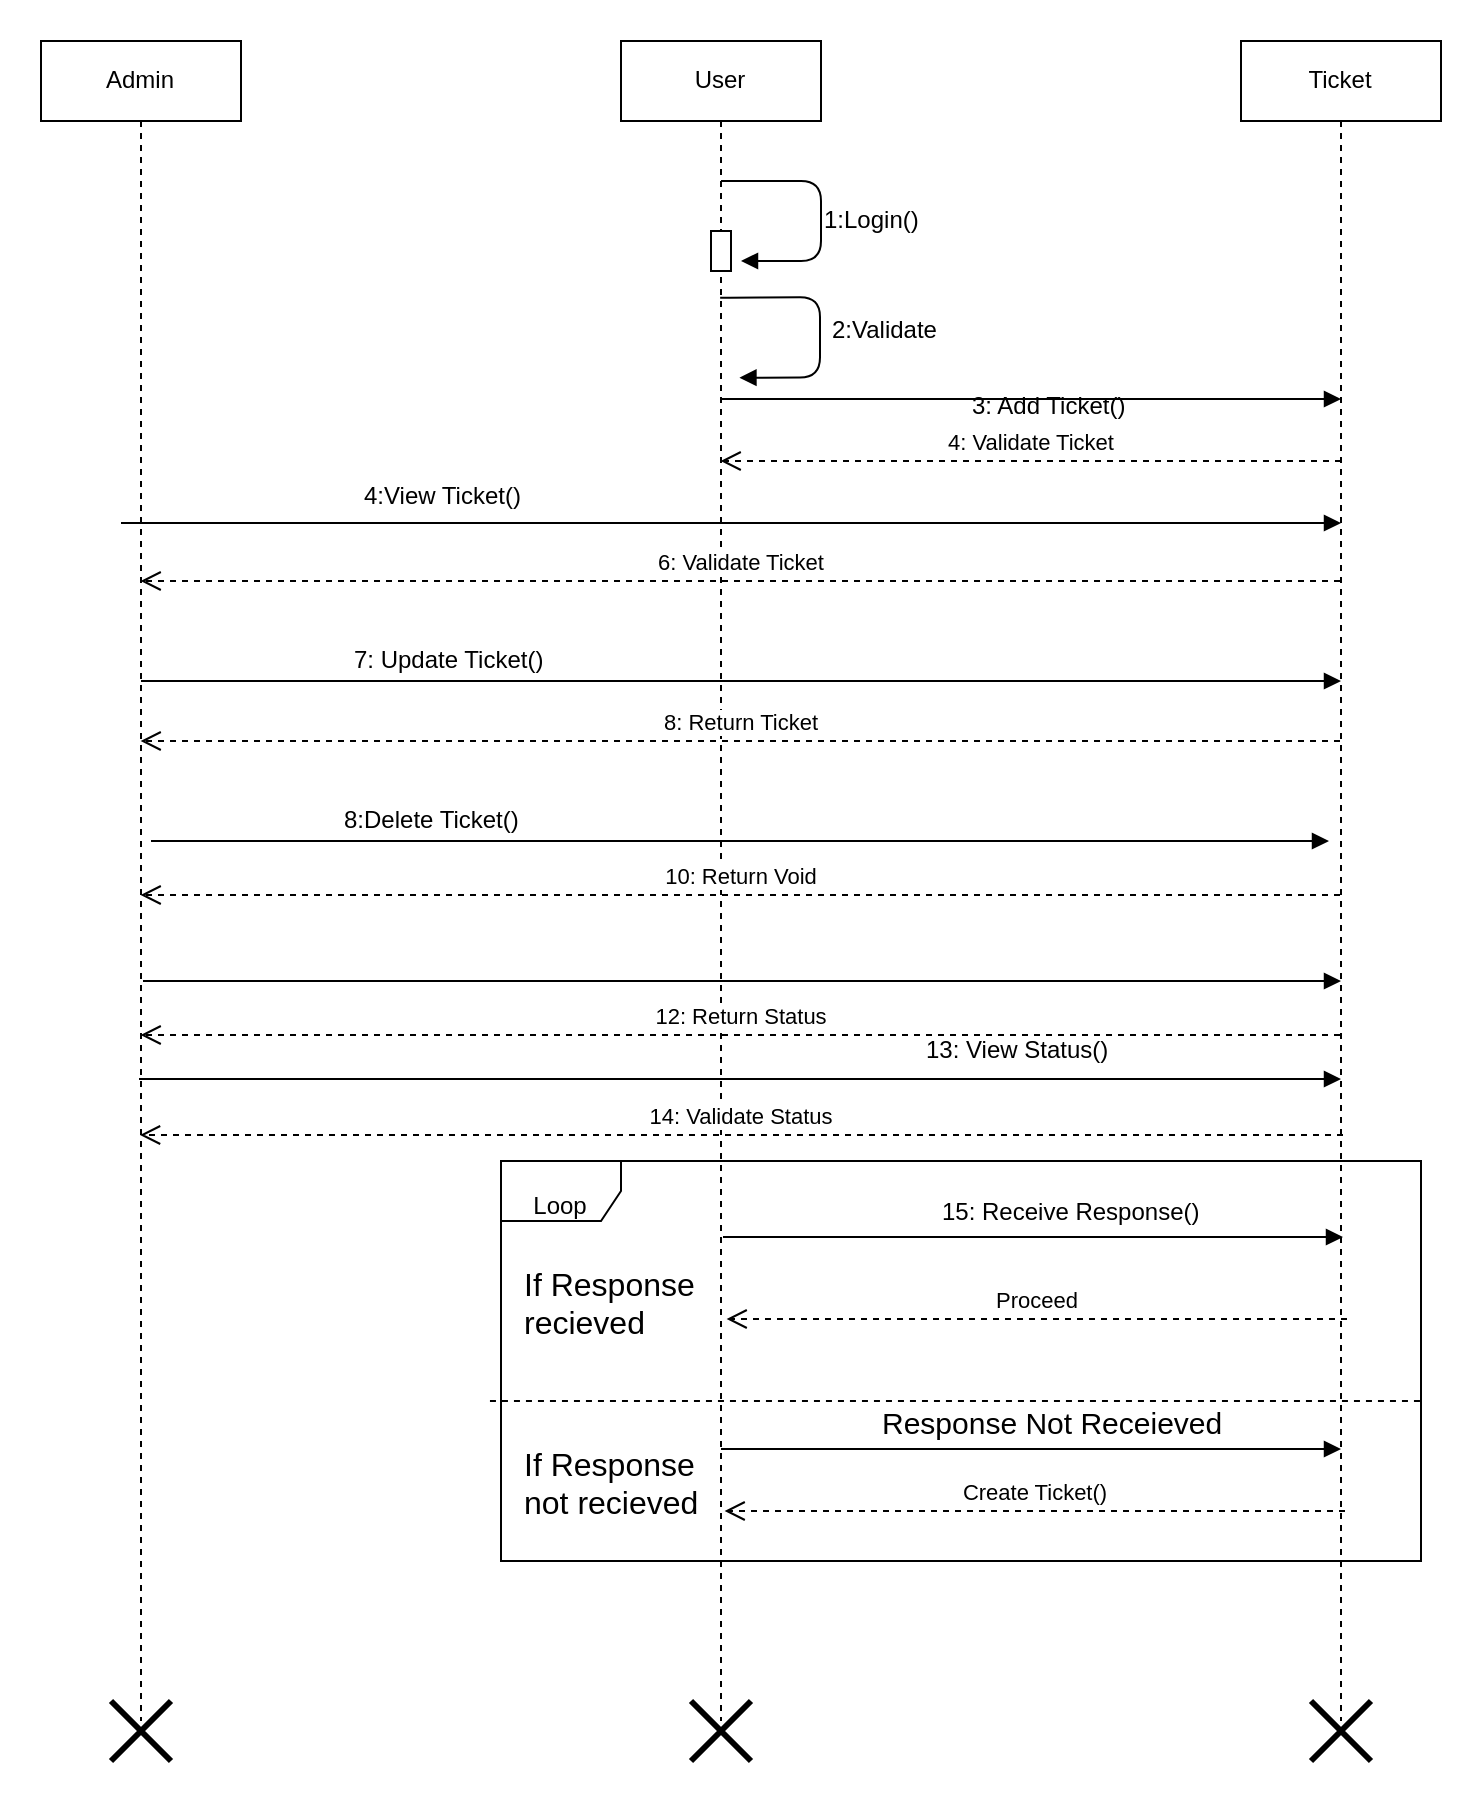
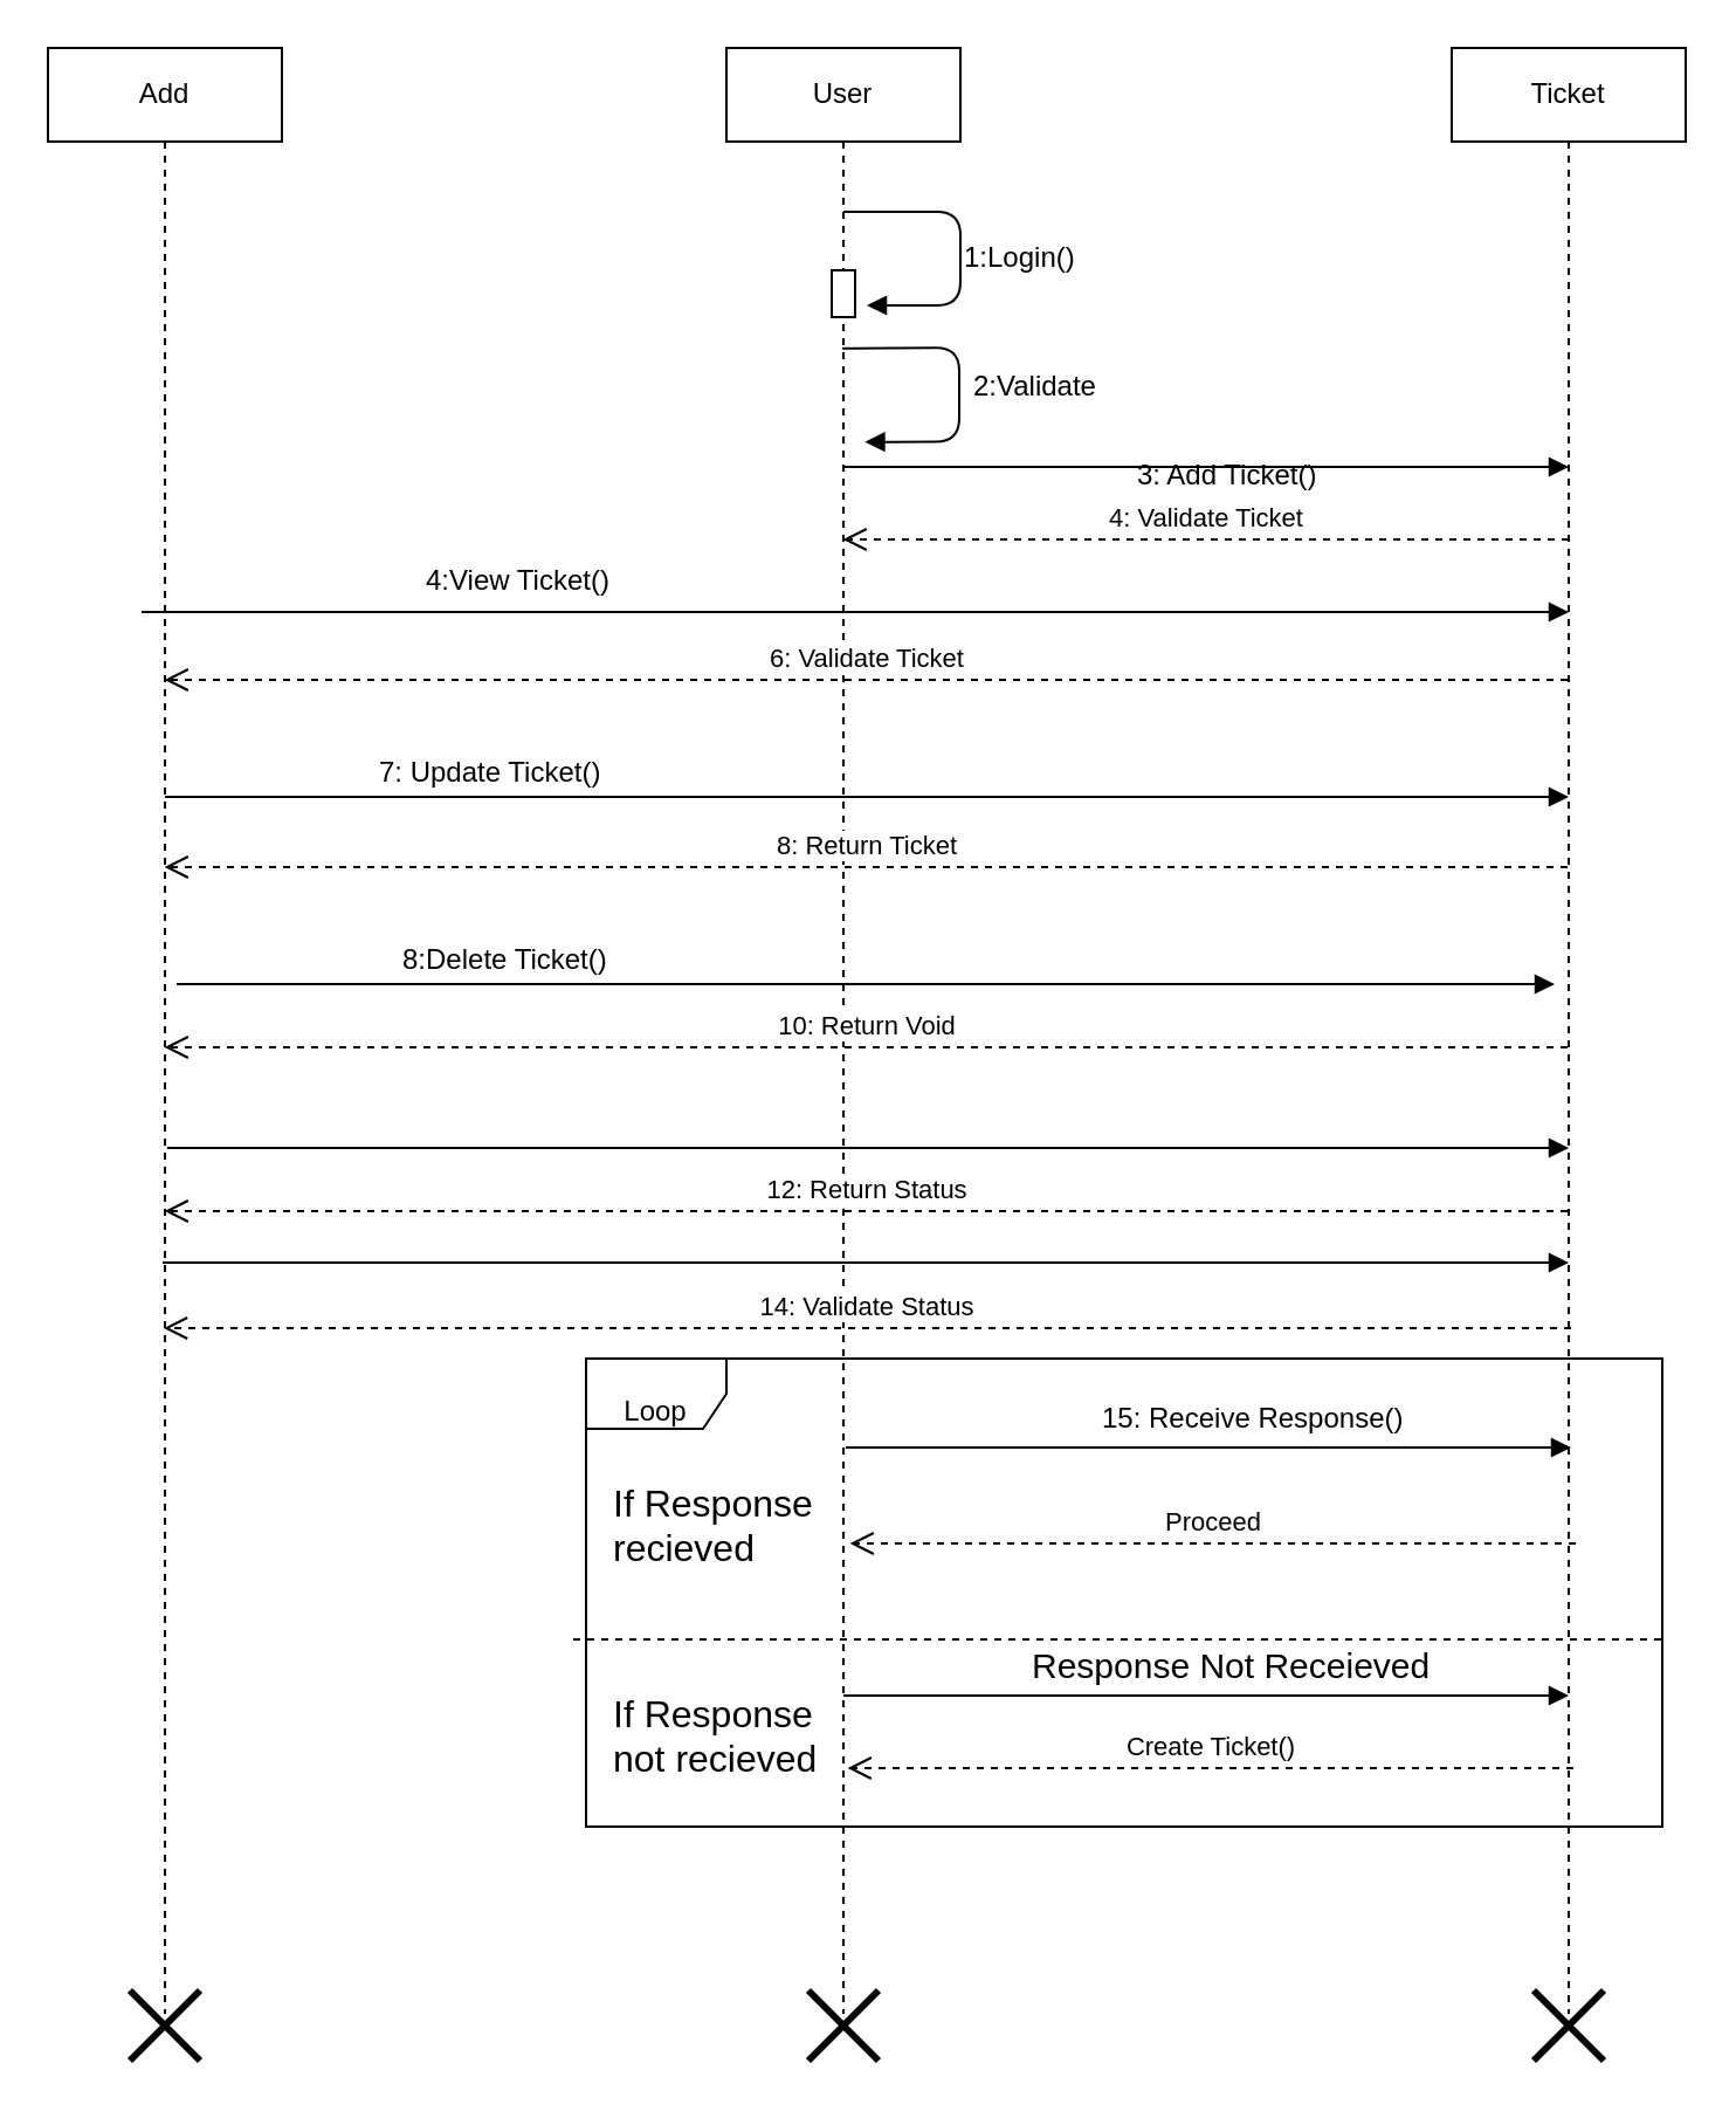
  <mxCell id="0" />
  <mxCell id="1" parent="0" />
- <mxCell id="2" value="Admin" style="shape=umlLifeline;perimeter=lifelinePerimeter;whiteSpace=wrap;html=1;container=1;collapsible=0;recursiveResize=0;outlineConnect=0;" parent="1" vertex="1"><mxGeometry x="20" y="20" width="100" height="840" as="geometry" /></mxCell>
+ <mxCell id="2" value="Add" style="shape=umlLifeline;perimeter=lifelinePerimeter;whiteSpace=wrap;html=1;container=1;collapsible=0;recursiveResize=0;outlineConnect=0;" parent="1" vertex="1"><mxGeometry x="20" y="20" width="100" height="840" as="geometry" /></mxCell>
  <mxCell id="3" value="Ticket" style="shape=umlLifeline;perimeter=lifelinePerimeter;whiteSpace=wrap;html=1;container=1;collapsible=0;recursiveResize=0;outlineConnect=0;" parent="1" vertex="1"><mxGeometry x="620" y="20" width="100" height="840" as="geometry" /></mxCell>
  <mxCell id="4" value="User" style="shape=umlLifeline;perimeter=lifelinePerimeter;whiteSpace=wrap;html=1;container=1;collapsible=0;recursiveResize=0;outlineConnect=0;" parent="1" vertex="1"><mxGeometry x="310" y="20" width="100" height="840" as="geometry" /></mxCell>
  <mxCell id="5" value="" style="endArrow=block;endFill=1;html=1;edgeStyle=orthogonalEdgeStyle;align=left;verticalAlign=top;" parent="1" edge="1"><mxGeometry x="-1" relative="1" as="geometry"><mxPoint x="60" y="261" as="sourcePoint" /><mxPoint x="670" y="261" as="targetPoint" /></mxGeometry></mxCell>
  <mxCell id="6" value="" style="resizable=0;html=1;align=left;verticalAlign=bottom;labelBackgroundColor=#ffffff;fontSize=10;" parent="5" connectable="0" vertex="1"><mxGeometry x="-1" relative="1" as="geometry" /></mxCell>
  <mxCell id="7" value="" style="rounded=0;whiteSpace=wrap;html=1;rotation=90;" parent="1" vertex="1"><mxGeometry x="350" y="120" width="20" height="10" as="geometry" /></mxCell>
  <mxCell id="8" value="" style="endArrow=block;endFill=1;html=1;edgeStyle=orthogonalEdgeStyle;align=left;verticalAlign=top;" parent="1" edge="1"><mxGeometry x="-1" relative="1" as="geometry"><mxPoint x="360" y="90" as="sourcePoint" /><mxPoint x="370" y="130" as="targetPoint" /><Array as="points"><mxPoint x="370" y="90" /><mxPoint x="410" y="90" /><mxPoint x="410" y="130" /></Array></mxGeometry></mxCell>
  <mxCell id="9" value="" style="resizable=0;html=1;align=left;verticalAlign=bottom;labelBackgroundColor=#ffffff;fontSize=10;" parent="8" connectable="0" vertex="1"><mxGeometry x="-1" relative="1" as="geometry" /></mxCell>
  <mxCell id="10" value="1:Login()" style="text;html=1;resizable=0;points=[];autosize=1;align=left;verticalAlign=top;spacingTop=-4;" parent="1" vertex="1"><mxGeometry x="410" y="100" width="60" height="20" as="geometry" /></mxCell>
  <mxCell id="11" value="" style="endArrow=block;endFill=1;html=1;edgeStyle=orthogonalEdgeStyle;align=left;verticalAlign=top;" parent="1" edge="1"><mxGeometry x="-1" relative="1" as="geometry"><mxPoint x="360" y="199" as="sourcePoint" /><mxPoint x="670" y="199" as="targetPoint" /></mxGeometry></mxCell>
  <mxCell id="12" value="" style="resizable=0;html=1;align=left;verticalAlign=bottom;labelBackgroundColor=#ffffff;fontSize=10;" parent="11" connectable="0" vertex="1"><mxGeometry x="-1" relative="1" as="geometry" /></mxCell>
  <mxCell id="13" value="3: Add Ticket()" style="text;html=1;resizable=0;points=[];autosize=1;align=left;verticalAlign=top;spacingTop=-4;" parent="1" vertex="1"><mxGeometry x="484" y="193" width="90" height="20" as="geometry" /></mxCell>
  <mxCell id="14" value="4: Validate Ticket" style="html=1;verticalAlign=bottom;endArrow=open;dashed=1;endSize=8;" parent="1" edge="1"><mxGeometry relative="1" as="geometry"><mxPoint x="670" y="230" as="sourcePoint" /><mxPoint x="359.81" y="230" as="targetPoint" /></mxGeometry></mxCell>
  <mxCell id="15" value="" style="endArrow=block;endFill=1;html=1;edgeStyle=orthogonalEdgeStyle;align=left;verticalAlign=top;" parent="1" edge="1"><mxGeometry x="-1" relative="1" as="geometry"><mxPoint x="359.569" y="148.345" as="sourcePoint" /><mxPoint x="369.224" y="188.345" as="targetPoint" /><Array as="points"><mxPoint x="369.5" y="148" /><mxPoint x="409.5" y="148" /><mxPoint x="409.5" y="188" /></Array></mxGeometry></mxCell>
  <mxCell id="16" value="" style="resizable=0;html=1;align=left;verticalAlign=bottom;labelBackgroundColor=#ffffff;fontSize=10;" parent="15" connectable="0" vertex="1"><mxGeometry x="-1" relative="1" as="geometry" /></mxCell>
  <mxCell id="17" value="2:Validate" style="text;html=1;resizable=0;points=[];autosize=1;align=left;verticalAlign=top;spacingTop=-4;" parent="1" vertex="1"><mxGeometry x="414" y="155" width="70" height="20" as="geometry" /></mxCell>
  <mxCell id="18" value="4:View Ticket()" style="text;html=1;resizable=0;points=[];autosize=1;align=left;verticalAlign=top;spacingTop=-4;" parent="1" vertex="1"><mxGeometry x="180" y="238" width="90" height="20" as="geometry" /></mxCell>
  <mxCell id="19" value="6: Validate Ticket" style="html=1;verticalAlign=bottom;endArrow=open;dashed=1;endSize=8;" parent="1" source="3" edge="1"><mxGeometry relative="1" as="geometry"><mxPoint x="360" y="290" as="sourcePoint" /><mxPoint x="69.81" y="290" as="targetPoint" /></mxGeometry></mxCell>
  <mxCell id="20" value="" style="endArrow=block;endFill=1;html=1;edgeStyle=orthogonalEdgeStyle;align=left;verticalAlign=top;" parent="1" edge="1"><mxGeometry x="-1" relative="1" as="geometry"><mxPoint x="70" y="340" as="sourcePoint" /><mxPoint x="670" y="340" as="targetPoint" /></mxGeometry></mxCell>
  <mxCell id="21" value="" style="resizable=0;html=1;align=left;verticalAlign=bottom;labelBackgroundColor=#ffffff;fontSize=10;" parent="20" connectable="0" vertex="1"><mxGeometry x="-1" relative="1" as="geometry" /></mxCell>
- <mxCell id="22" value="7: Update Ticket()" style="text;html=1;resizable=0;points=[];autosize=1;align=left;verticalAlign=top;spacingTop=-4;" parent="1" vertex="1"><mxGeometry x="175" y="320" width="110" height="20" as="geometry" /></mxCell>
+ <mxCell id="22" value="7: Update Ticket()" style="text;html=1;resizable=0;points=[];autosize=1;align=left;verticalAlign=top;spacingTop=-4;" parent="1" vertex="1"><mxGeometry x="160" y="320" width="110" height="20" as="geometry" /></mxCell>
  <mxCell id="23" value="8: Return Ticket" style="html=1;verticalAlign=bottom;endArrow=open;dashed=1;endSize=8;" parent="1" source="3" edge="1"><mxGeometry relative="1" as="geometry"><mxPoint x="490" y="370" as="sourcePoint" /><mxPoint x="69.81" y="370" as="targetPoint" /></mxGeometry></mxCell>
  <mxCell id="24" value="" style="endArrow=block;endFill=1;html=1;edgeStyle=orthogonalEdgeStyle;align=left;verticalAlign=top;" parent="1" edge="1"><mxGeometry x="-1" relative="1" as="geometry"><mxPoint x="75" y="420" as="sourcePoint" /><mxPoint x="664" y="420" as="targetPoint" /><Array as="points"><mxPoint x="655" y="420" /></Array></mxGeometry></mxCell>
  <mxCell id="25" value="" style="resizable=0;html=1;align=left;verticalAlign=bottom;labelBackgroundColor=#ffffff;fontSize=10;" parent="24" connectable="0" vertex="1"><mxGeometry x="-1" relative="1" as="geometry" /></mxCell>
  <mxCell id="26" value="8:Delete Ticket()" style="text;html=1;resizable=0;points=[];autosize=1;align=left;verticalAlign=top;spacingTop=-4;" parent="1" vertex="1"><mxGeometry x="170" y="400" width="100" height="20" as="geometry" /></mxCell>
  <mxCell id="27" value="10: Return Void" style="html=1;verticalAlign=bottom;endArrow=open;dashed=1;endSize=8;" parent="1" source="3" edge="1"><mxGeometry relative="1" as="geometry"><mxPoint x="360" y="447" as="sourcePoint" /><mxPoint x="69.81" y="447" as="targetPoint" /></mxGeometry></mxCell>
  <mxCell id="28" value="" style="endArrow=block;endFill=1;html=1;edgeStyle=orthogonalEdgeStyle;align=left;verticalAlign=top;" parent="1" edge="1"><mxGeometry x="-1" relative="1" as="geometry"><mxPoint x="71" y="490" as="sourcePoint" /><mxPoint x="670" y="490" as="targetPoint" /></mxGeometry></mxCell>
  <mxCell id="29" value="" style="resizable=0;html=1;align=left;verticalAlign=bottom;labelBackgroundColor=#ffffff;fontSize=10;" parent="28" connectable="0" vertex="1"><mxGeometry x="-1" relative="1" as="geometry" /></mxCell>
  <mxCell id="30" value="12: Return Status" style="html=1;verticalAlign=bottom;endArrow=open;dashed=1;endSize=8;" parent="1" source="3" edge="1"><mxGeometry relative="1" as="geometry"><mxPoint x="360" y="517" as="sourcePoint" /><mxPoint x="69.81" y="517" as="targetPoint" /></mxGeometry></mxCell>
  <mxCell id="31" value="" style="endArrow=block;endFill=1;html=1;edgeStyle=orthogonalEdgeStyle;align=left;verticalAlign=top;" parent="1" edge="1"><mxGeometry x="-1" relative="1" as="geometry"><mxPoint x="69" y="539" as="sourcePoint" /><mxPoint x="670" y="539" as="targetPoint" /></mxGeometry></mxCell>
  <mxCell id="32" value="" style="resizable=0;html=1;align=left;verticalAlign=bottom;labelBackgroundColor=#ffffff;fontSize=10;" parent="31" connectable="0" vertex="1"><mxGeometry x="-1" relative="1" as="geometry" /></mxCell>
- <mxCell id="33" value="13: View Status()" style="text;html=1;resizable=0;points=[];autosize=1;align=left;verticalAlign=top;spacingTop=-4;" parent="1" vertex="1"><mxGeometry x="461" y="515" width="110" height="20" as="geometry" /></mxCell>
  <mxCell id="34" value="14: Validate Status" style="html=1;verticalAlign=bottom;endArrow=open;dashed=1;endSize=8;" parent="1" target="2" edge="1"><mxGeometry relative="1" as="geometry"><mxPoint x="671" y="567" as="sourcePoint" /><mxPoint x="360.81" y="567" as="targetPoint" /></mxGeometry></mxCell>
  <mxCell id="35" value="&lt;br&gt;Loop" style="shape=umlFrame;whiteSpace=wrap;html=1;" parent="1" vertex="1"><mxGeometry x="250" y="580" width="460" height="200" as="geometry" /></mxCell>
  <mxCell id="36" value="" style="endArrow=none;dashed=1;html=1;exitX=-0.012;exitY=0.6;exitDx=0;exitDy=0;exitPerimeter=0;" parent="1" source="35" edge="1"><mxGeometry width="50" height="50" relative="1" as="geometry"><mxPoint x="300" y="700" as="sourcePoint" /><mxPoint x="710" y="700" as="targetPoint" /></mxGeometry></mxCell>
  <mxCell id="37" value="" style="endArrow=block;endFill=1;html=1;edgeStyle=orthogonalEdgeStyle;align=left;verticalAlign=top;" parent="1" edge="1"><mxGeometry x="-1" relative="1" as="geometry"><mxPoint x="361" y="618" as="sourcePoint" /><mxPoint x="671" y="618" as="targetPoint" /></mxGeometry></mxCell>
  <mxCell id="38" value="" style="resizable=0;html=1;align=left;verticalAlign=bottom;labelBackgroundColor=#ffffff;fontSize=10;" parent="37" connectable="0" vertex="1"><mxGeometry x="-1" relative="1" as="geometry" /></mxCell>
  <mxCell id="39" value="15: Receive Response()" style="text;html=1;resizable=0;points=[];autosize=1;align=left;verticalAlign=top;spacingTop=-4;" parent="1" vertex="1"><mxGeometry x="469" y="596" width="140" height="20" as="geometry" /></mxCell>
  <mxCell id="40" value="If Response &lt;br style=&quot;font-size: 16px;&quot;&gt;recieved" style="text;html=1;resizable=0;points=[];autosize=1;align=left;verticalAlign=top;spacingTop=-4;fontSize=16;" parent="1" vertex="1"><mxGeometry x="260" y="630" width="80" height="30" as="geometry" /></mxCell>
  <mxCell id="41" value="Proceed" style="html=1;verticalAlign=bottom;endArrow=open;dashed=1;endSize=8;" parent="1" edge="1"><mxGeometry relative="1" as="geometry"><mxPoint x="673" y="659" as="sourcePoint" /><mxPoint x="362.81" y="659" as="targetPoint" /></mxGeometry></mxCell>
  <mxCell id="42" value="If Response &lt;br style=&quot;font-size: 16px&quot;&gt;not recieved" style="text;html=1;resizable=0;points=[];autosize=1;align=left;verticalAlign=top;spacingTop=-4;fontSize=16;" parent="1" vertex="1"><mxGeometry x="260" y="720" width="100" height="40" as="geometry" /></mxCell>
  <mxCell id="43" value="" style="endArrow=block;endFill=1;html=1;edgeStyle=orthogonalEdgeStyle;align=left;verticalAlign=top;" parent="1" edge="1"><mxGeometry x="-1" relative="1" as="geometry"><mxPoint x="360" y="724" as="sourcePoint" /><mxPoint x="670" y="724" as="targetPoint" /></mxGeometry></mxCell>
  <mxCell id="44" value="" style="resizable=0;html=1;align=left;verticalAlign=bottom;labelBackgroundColor=#ffffff;fontSize=10;" parent="43" connectable="0" vertex="1"><mxGeometry x="-1" relative="1" as="geometry" /></mxCell>
  <mxCell id="45" value="Create Ticket()" style="html=1;verticalAlign=bottom;endArrow=open;dashed=1;endSize=8;" parent="1" edge="1"><mxGeometry relative="1" as="geometry"><mxPoint x="672" y="755" as="sourcePoint" /><mxPoint x="361.81" y="755" as="targetPoint" /></mxGeometry></mxCell>
  <mxCell id="46" value="Response Not Receieved" style="text;html=1;resizable=0;points=[];autosize=1;align=left;verticalAlign=top;spacingTop=-4;fontSize=15;" parent="1" vertex="1"><mxGeometry x="439" y="700" width="200" height="20" as="geometry" /></mxCell>
  <mxCell id="47" value="" style="shape=umlDestroy;whiteSpace=wrap;html=1;strokeWidth=3;fontSize=15;" parent="1" vertex="1"><mxGeometry x="55" y="850" width="30" height="30" as="geometry" /></mxCell>
  <mxCell id="48" value="" style="shape=umlDestroy;whiteSpace=wrap;html=1;strokeWidth=3;fontSize=15;" parent="1" vertex="1"><mxGeometry x="345" y="850" width="30" height="30" as="geometry" /></mxCell>
  <mxCell id="49" value="" style="shape=umlDestroy;whiteSpace=wrap;html=1;strokeWidth=3;fontSize=15;" parent="1" vertex="1"><mxGeometry x="655" y="850" width="30" height="30" as="geometry" /></mxCell>
